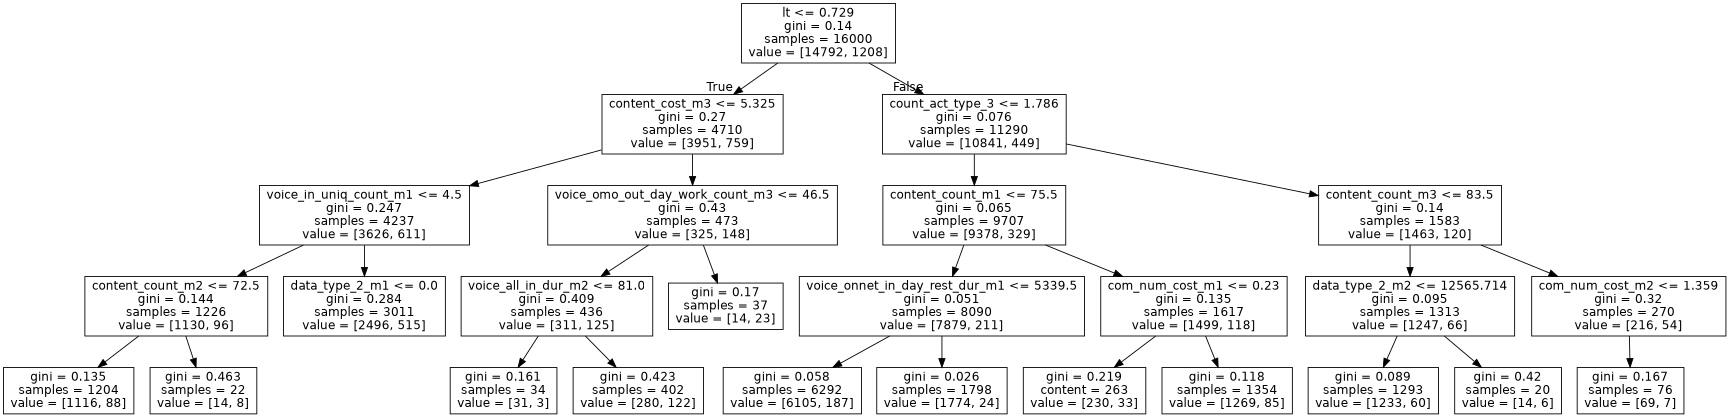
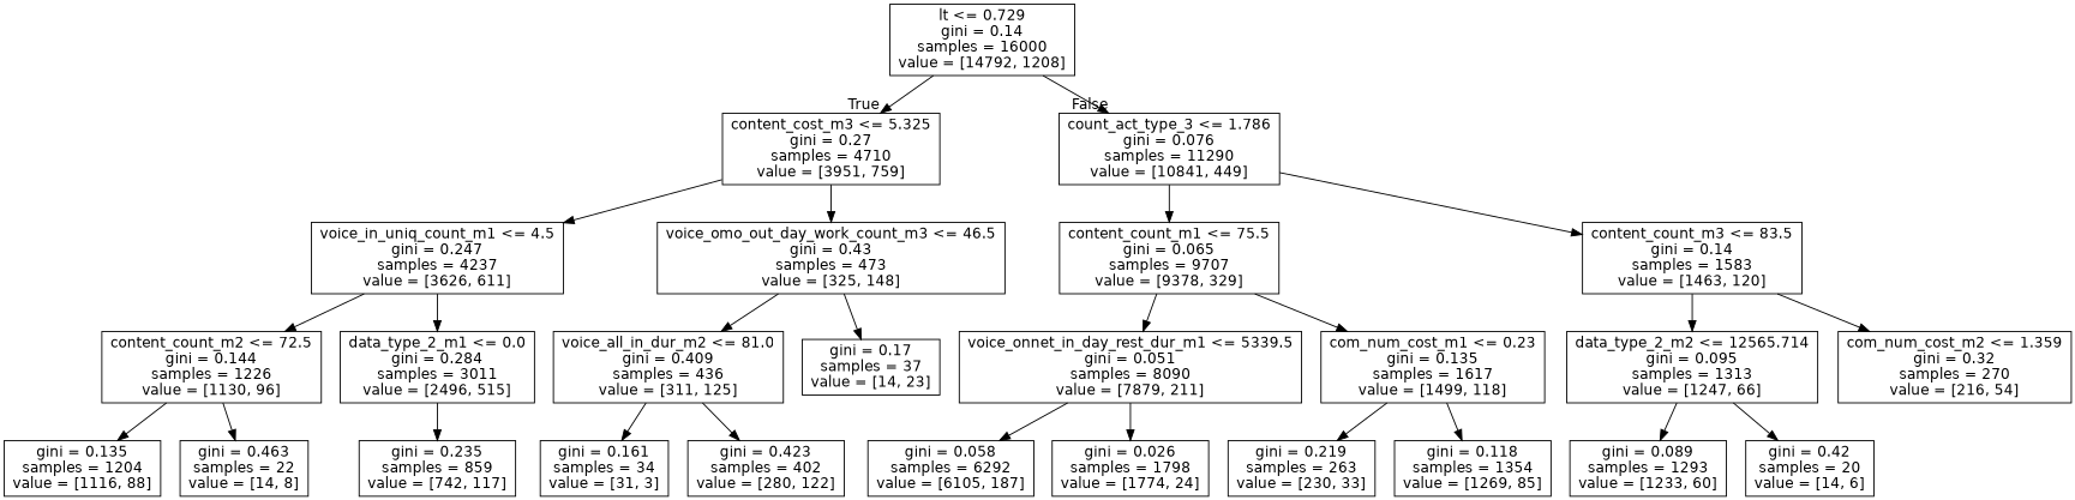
  digraph {
    fontname="DejaVu Sans"
    node [fontname="DejaVu Sans" shape=box]
    edge [fontname="DejaVu Sans"]
    n1 [label="lt <= 0.729\ngini = 0.14\nsamples = 16000\nvalue = [14792, 1208]"]
    n2 [label="content_cost_m3 <= 5.325\ngini = 0.27\nsamples = 4710\nvalue = [3951, 759]"]
    n3 [label="count_act_type_3 <= 1.786\ngini = 0.076\nsamples = 11290\nvalue = [10841, 449]"]
    n4 [label="voice_in_uniq_count_m1 <= 4.5\ngini = 0.247\nsamples = 4237\nvalue = [3626, 611]"]
    n5 [label="voice_omo_out_day_work_count_m3 <= 46.5\ngini = 0.43\nsamples = 473\nvalue = [325, 148]"]
    n6 [label="content_count_m1 <= 75.5\ngini = 0.065\nsamples = 9707\nvalue = [9378, 329]"]
    n7 [label="content_count_m3 <= 83.5\ngini = 0.14\nsamples = 1583\nvalue = [1463, 120]"]
    n8 [label="content_count_m2 <= 72.5\ngini = 0.144\nsamples = 1226\nvalue = [1130, 96]"]
    n9 [label="data_type_2_m1 <= 0.0\ngini = 0.284\nsamples = 3011\nvalue = [2496, 515]"]
    n10 [label="voice_all_in_dur_m2 <= 81.0\ngini = 0.409\nsamples = 436\nvalue = [311, 125]"]
    n11 [label="gini = 0.17\nsamples = 37\nvalue = [14, 23]"]
    n12 [label="gini = 0.135\nsamples = 1204\nvalue = [1116, 88]"]
    n13 [label="gini = 0.463\nsamples = 22\nvalue = [14, 8]"]
+   n14 [label="gini = 0.235\nsamples = 859\nvalue = [742, 117]"]
    n15 [label="gini = 0.161\nsamples = 34\nvalue = [31, 3]"]
    n16 [label="gini = 0.423\nsamples = 402\nvalue = [280, 122]"]
    n17 [label="voice_onnet_in_day_rest_dur_m1 <= 5339.5\ngini = 0.051\nsamples = 8090\nvalue = [7879, 211]"]
    n18 [label="com_num_cost_m1 <= 0.23\ngini = 0.135\nsamples = 1617\nvalue = [1499, 118]"]
    n19 [label="data_type_2_m2 <= 12565.714\ngini = 0.095\nsamples = 1313\nvalue = [1247, 66]"]
    n20 [label="com_num_cost_m2 <= 1.359\ngini = 0.32\nsamples = 270\nvalue = [216, 54]"]
    n21 [label="gini = 0.058\nsamples = 6292\nvalue = [6105, 187]"]
    n22 [label="gini = 0.026\nsamples = 1798\nvalue = [1774, 24]"]
-   n23 [label="gini = 0.219\ncontent = 263\nvalue = [230, 33]"]
+   n23 [label="gini = 0.219\nsamples = 263\nvalue = [230, 33]"]
    n24 [label="gini = 0.118\nsamples = 1354\nvalue = [1269, 85]"]
    n25 [label="gini = 0.089\nsamples = 1293\nvalue = [1233, 60]"]
    n26 [label="gini = 0.42\nsamples = 20\nvalue = [14, 6]"]
-   n27 [label="gini = 0.167\nsamples = 76\nvalue = [69, 7]"]
    n1 -> n2 [headlabel=True labelangle=45 labeldistance=2.5]
    n1 -> n3 [headlabel=False labelangle=-45 labeldistance=2.5]
    n2 -> n4
    n2 -> n5
    n3 -> n6
    n3 -> n7
    n4 -> n8
    n4 -> n9
    n5 -> n10
    n5 -> n11
    n6 -> n17
    n6 -> n18
    n7 -> n19
    n7 -> n20
    n8 -> n12
    n8 -> n13
+   n9 -> n14
    n10 -> n15
    n10 -> n16
    n17 -> n21
    n17 -> n22
    n18 -> n23
    n18 -> n24
    n19 -> n25
    n19 -> n26
-   n20 -> n27
  }
